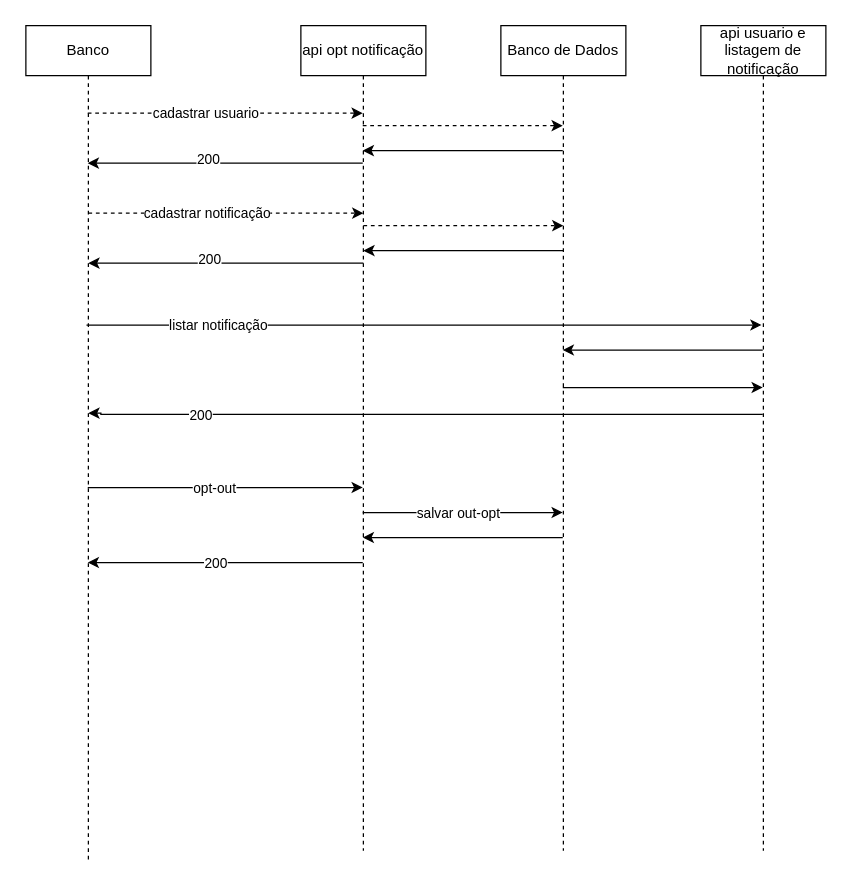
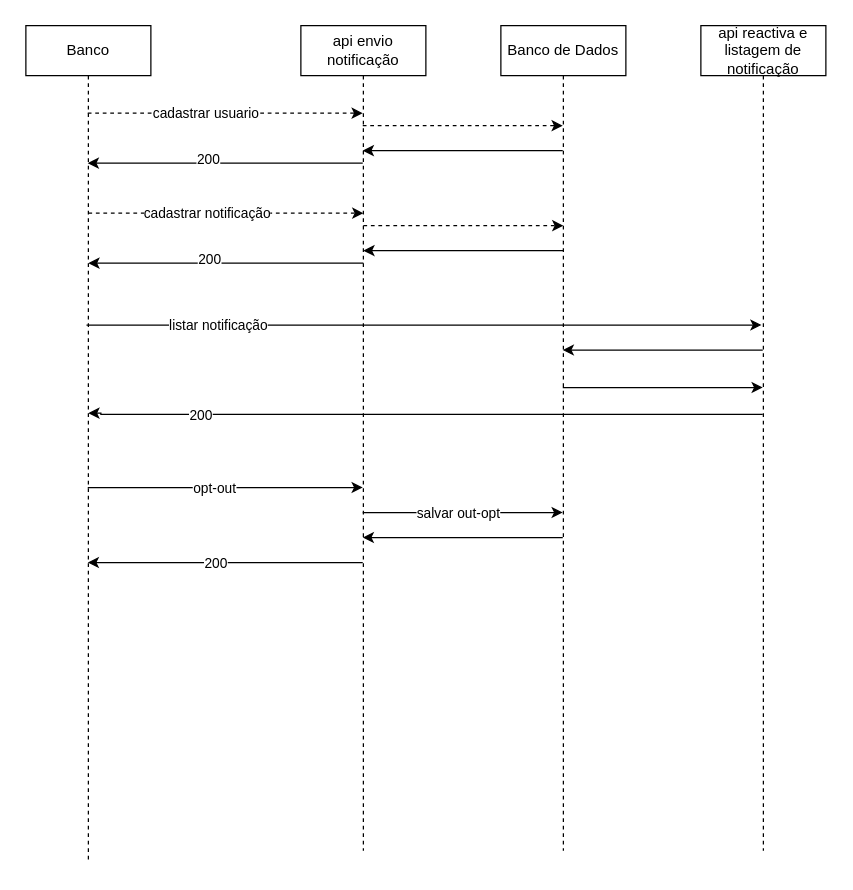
  <mxCell id="0" />
  <mxCell id="1" parent="0" />
  <mxCell id="2" style="edgeStyle=orthogonalEdgeStyle;rounded=0;orthogonalLoop=1;jettySize=auto;html=1;curved=0;dashed=1;" edge="1" parent="1" source="8" target="16"><mxGeometry relative="1" as="geometry"><Array as="points"><mxPoint x="180" y="90" /><mxPoint x="180" y="90" /></Array></mxGeometry></mxCell>
  <mxCell id="3" value="cadastrar usuario" style="edgeLabel;html=1;align=center;verticalAlign=middle;resizable=0;points=[];" vertex="1" connectable="0" parent="2"><mxGeometry x="-0.15" y="1" relative="1" as="geometry"><mxPoint as="offset" /></mxGeometry></mxCell>
  <mxCell id="4" style="edgeStyle=orthogonalEdgeStyle;rounded=0;orthogonalLoop=1;jettySize=auto;html=1;curved=0;" edge="1" parent="1"><mxGeometry relative="1" as="geometry"><mxPoint x="68.5" y="259.5" as="sourcePoint" /><mxPoint x="608.5" y="259.5" as="targetPoint" /><Array as="points"><mxPoint x="339" y="259.5" /><mxPoint x="339" y="259.5" /></Array></mxGeometry></mxCell>
  <mxCell id="5" value="listar notificação" style="edgeLabel;html=1;align=center;verticalAlign=middle;resizable=0;points=[];" vertex="1" connectable="0" parent="4"><mxGeometry x="-0.613" y="-4" relative="1" as="geometry"><mxPoint x="1" y="-4" as="offset" /></mxGeometry></mxCell>
  <mxCell id="6" style="edgeStyle=orthogonalEdgeStyle;rounded=0;orthogonalLoop=1;jettySize=auto;html=1;curved=0;" edge="1" parent="1"><mxGeometry relative="1" as="geometry"><mxPoint x="69.5" y="389.5" as="sourcePoint" /><mxPoint x="289.5" y="389.5" as="targetPoint" /><Array as="points"><mxPoint x="180" y="389.5" /><mxPoint x="180" y="389.5" /></Array></mxGeometry></mxCell>
  <mxCell id="7" value="opt-out" style="edgeLabel;html=1;align=center;verticalAlign=middle;resizable=0;points=[];" vertex="1" connectable="0" parent="6"><mxGeometry x="-0.204" y="-5" relative="1" as="geometry"><mxPoint x="13" y="-5" as="offset" /></mxGeometry></mxCell>
  <mxCell id="8" value="Banco" style="shape=umlLifeline;perimeter=lifelinePerimeter;whiteSpace=wrap;html=1;container=1;dropTarget=0;collapsible=0;recursiveResize=0;outlineConnect=0;portConstraint=eastwest;newEdgeStyle={&quot;curved&quot;:0,&quot;rounded&quot;:0};" vertex="1" parent="1"><mxGeometry x="20" y="20" width="100" height="670" as="geometry" /></mxCell>
  <mxCell id="9" style="edgeStyle=orthogonalEdgeStyle;rounded=0;orthogonalLoop=1;jettySize=auto;html=1;curved=0;dashed=1;" edge="1" parent="1" source="16" target="20"><mxGeometry relative="1" as="geometry"><Array as="points"><mxPoint x="380" y="100" /><mxPoint x="380" y="100" /></Array></mxGeometry></mxCell>
  <mxCell id="10" style="edgeStyle=orthogonalEdgeStyle;rounded=0;orthogonalLoop=1;jettySize=auto;html=1;curved=0;" edge="1" parent="1" source="16" target="8"><mxGeometry relative="1" as="geometry"><Array as="points"><mxPoint x="170" y="130" /><mxPoint x="170" y="130" /></Array></mxGeometry></mxCell>
  <mxCell id="11" value="200" style="edgeLabel;html=1;align=center;verticalAlign=middle;resizable=0;points=[];" vertex="1" connectable="0" parent="10"><mxGeometry x="0.123" y="-4" relative="1" as="geometry"><mxPoint as="offset" /></mxGeometry></mxCell>
  <mxCell id="12" style="edgeStyle=orthogonalEdgeStyle;rounded=0;orthogonalLoop=1;jettySize=auto;html=1;curved=0;" edge="1" parent="1"><mxGeometry relative="1" as="geometry"><mxPoint x="289.5" y="409.5" as="sourcePoint" /><mxPoint x="449.5" y="409.5" as="targetPoint" /><Array as="points"><mxPoint x="370" y="409.5" /><mxPoint x="370" y="409.5" /></Array></mxGeometry></mxCell>
  <mxCell id="13" value="salvar out-opt" style="edgeLabel;html=1;align=center;verticalAlign=middle;resizable=0;points=[];" vertex="1" connectable="0" parent="12"><mxGeometry x="-0.056" relative="1" as="geometry"><mxPoint as="offset" /></mxGeometry></mxCell>
  <mxCell id="14" style="edgeStyle=orthogonalEdgeStyle;rounded=0;orthogonalLoop=1;jettySize=auto;html=1;curved=0;" edge="1" parent="1"><mxGeometry relative="1" as="geometry"><mxPoint x="289.5" y="449.5" as="sourcePoint" /><mxPoint x="69.5" y="449.5" as="targetPoint" /><Array as="points"><mxPoint x="180" y="449.5" /><mxPoint x="180" y="449.5" /></Array></mxGeometry></mxCell>
  <mxCell id="15" value="200" style="edgeLabel;html=1;align=center;verticalAlign=middle;resizable=0;points=[];" vertex="1" connectable="0" parent="14"><mxGeometry x="0.077" relative="1" as="geometry"><mxPoint as="offset" /></mxGeometry></mxCell>
- <mxCell id="16" value="api opt notificação" style="shape=umlLifeline;perimeter=lifelinePerimeter;whiteSpace=wrap;html=1;container=1;dropTarget=0;collapsible=0;recursiveResize=0;outlineConnect=0;portConstraint=eastwest;newEdgeStyle={&quot;curved&quot;:0,&quot;rounded&quot;:0};" vertex="1" parent="1"><mxGeometry x="240" y="20" width="100" height="660" as="geometry" /></mxCell>
+ <mxCell id="16" value="api envio notificação" style="shape=umlLifeline;perimeter=lifelinePerimeter;whiteSpace=wrap;html=1;container=1;dropTarget=0;collapsible=0;recursiveResize=0;outlineConnect=0;portConstraint=eastwest;newEdgeStyle={&quot;curved&quot;:0,&quot;rounded&quot;:0};" vertex="1" parent="1"><mxGeometry x="240" y="20" width="100" height="660" as="geometry" /></mxCell>
  <mxCell id="17" style="edgeStyle=orthogonalEdgeStyle;rounded=0;orthogonalLoop=1;jettySize=auto;html=1;curved=0;" edge="1" parent="1" source="20" target="16"><mxGeometry relative="1" as="geometry"><Array as="points"><mxPoint x="370" y="120" /><mxPoint x="370" y="120" /></Array></mxGeometry></mxCell>
  <mxCell id="18" style="edgeStyle=orthogonalEdgeStyle;rounded=0;orthogonalLoop=1;jettySize=auto;html=1;curved=0;" edge="1" parent="1"><mxGeometry relative="1" as="geometry"><mxPoint x="449.5" y="309.5" as="sourcePoint" /><mxPoint x="609.5" y="309.5" as="targetPoint" /><Array as="points"><mxPoint x="520" y="309.5" /><mxPoint x="520" y="309.5" /></Array></mxGeometry></mxCell>
  <mxCell id="19" style="edgeStyle=orthogonalEdgeStyle;rounded=0;orthogonalLoop=1;jettySize=auto;html=1;curved=0;" edge="1" parent="1"><mxGeometry relative="1" as="geometry"><mxPoint x="449.5" y="429.5" as="sourcePoint" /><mxPoint x="289.5" y="429.5" as="targetPoint" /><Array as="points"><mxPoint x="360" y="429.5" /><mxPoint x="360" y="429.5" /></Array></mxGeometry></mxCell>
  <mxCell id="20" value="Banco de Dados" style="shape=umlLifeline;perimeter=lifelinePerimeter;whiteSpace=wrap;html=1;container=1;dropTarget=0;collapsible=0;recursiveResize=0;outlineConnect=0;portConstraint=eastwest;newEdgeStyle={&quot;curved&quot;:0,&quot;rounded&quot;:0};" vertex="1" parent="1"><mxGeometry x="400" y="20" width="100" height="660" as="geometry" /></mxCell>
  <mxCell id="21" style="edgeStyle=orthogonalEdgeStyle;rounded=0;orthogonalLoop=1;jettySize=auto;html=1;curved=0;" edge="1" parent="1"><mxGeometry relative="1" as="geometry"><mxPoint x="609.5" y="279.5" as="sourcePoint" /><mxPoint x="449.5" y="279.5" as="targetPoint" /><Array as="points"><mxPoint x="530" y="279.5" /><mxPoint x="530" y="279.5" /></Array></mxGeometry></mxCell>
  <mxCell id="22" style="edgeStyle=orthogonalEdgeStyle;rounded=0;orthogonalLoop=1;jettySize=auto;html=1;curved=0;" edge="1" parent="1" source="24"><mxGeometry relative="1" as="geometry"><mxPoint x="609.5" y="349.5" as="sourcePoint" /><mxPoint x="70" y="330" as="targetPoint" /><Array as="points"><mxPoint x="80" y="331" /><mxPoint x="80" y="330" /></Array></mxGeometry></mxCell>
  <mxCell id="23" value="200" style="edgeLabel;html=1;align=center;verticalAlign=middle;resizable=0;points=[];" vertex="1" connectable="0" parent="22"><mxGeometry x="0.666" relative="1" as="geometry"><mxPoint as="offset" /></mxGeometry></mxCell>
- <mxCell id="24" value="api usuario e listagem de notificação" style="shape=umlLifeline;perimeter=lifelinePerimeter;whiteSpace=wrap;html=1;container=1;dropTarget=0;collapsible=0;recursiveResize=0;outlineConnect=0;portConstraint=eastwest;newEdgeStyle={&quot;curved&quot;:0,&quot;rounded&quot;:0};" vertex="1" parent="1"><mxGeometry x="560" y="20" width="100" height="660" as="geometry" /></mxCell>
+ <mxCell id="24" value="api reactiva e listagem de notificação" style="shape=umlLifeline;perimeter=lifelinePerimeter;whiteSpace=wrap;html=1;container=1;dropTarget=0;collapsible=0;recursiveResize=0;outlineConnect=0;portConstraint=eastwest;newEdgeStyle={&quot;curved&quot;:0,&quot;rounded&quot;:0};" vertex="1" parent="1"><mxGeometry x="560" y="20" width="100" height="660" as="geometry" /></mxCell>
  <mxCell id="25" style="edgeStyle=orthogonalEdgeStyle;rounded=0;orthogonalLoop=1;jettySize=auto;html=1;curved=0;dashed=1;" edge="1" parent="1"><mxGeometry relative="1" as="geometry"><mxPoint x="70" y="170" as="sourcePoint" /><mxPoint x="290" y="170" as="targetPoint" /><Array as="points"><mxPoint x="180" y="170" /><mxPoint x="180" y="170" /></Array></mxGeometry></mxCell>
  <mxCell id="26" value="cadastrar notificação" style="edgeLabel;html=1;align=center;verticalAlign=middle;resizable=0;points=[];" vertex="1" connectable="0" parent="25"><mxGeometry x="-0.15" y="1" relative="1" as="geometry"><mxPoint as="offset" /></mxGeometry></mxCell>
  <mxCell id="27" style="edgeStyle=orthogonalEdgeStyle;rounded=0;orthogonalLoop=1;jettySize=auto;html=1;curved=0;dashed=1;" edge="1" parent="1"><mxGeometry relative="1" as="geometry"><mxPoint x="290" y="180" as="sourcePoint" /><mxPoint x="450" y="180" as="targetPoint" /><Array as="points"><mxPoint x="380" y="180" /><mxPoint x="380" y="180" /></Array></mxGeometry></mxCell>
  <mxCell id="28" style="edgeStyle=orthogonalEdgeStyle;rounded=0;orthogonalLoop=1;jettySize=auto;html=1;curved=0;" edge="1" parent="1"><mxGeometry relative="1" as="geometry"><mxPoint x="290" y="210" as="sourcePoint" /><mxPoint x="70" y="210" as="targetPoint" /><Array as="points"><mxPoint x="170" y="210" /><mxPoint x="170" y="210" /></Array></mxGeometry></mxCell>
  <mxCell id="29" value="200" style="edgeLabel;html=1;align=center;verticalAlign=middle;resizable=0;points=[];" vertex="1" connectable="0" parent="28"><mxGeometry x="0.123" y="-4" relative="1" as="geometry"><mxPoint as="offset" /></mxGeometry></mxCell>
  <mxCell id="30" style="edgeStyle=orthogonalEdgeStyle;rounded=0;orthogonalLoop=1;jettySize=auto;html=1;curved=0;" edge="1" parent="1"><mxGeometry relative="1" as="geometry"><mxPoint x="450" y="200" as="sourcePoint" /><mxPoint x="290" y="200" as="targetPoint" /><Array as="points"><mxPoint x="370" y="200" /><mxPoint x="370" y="200" /></Array></mxGeometry></mxCell>
